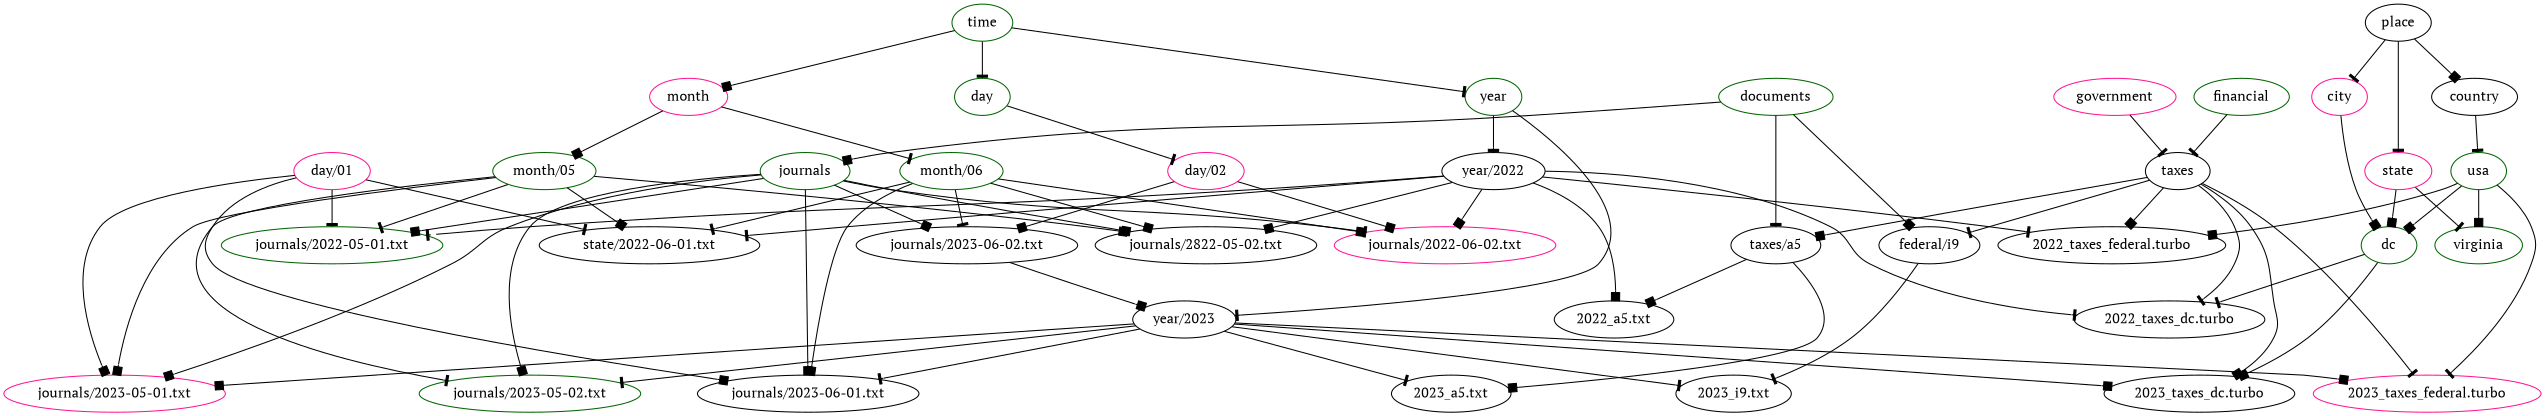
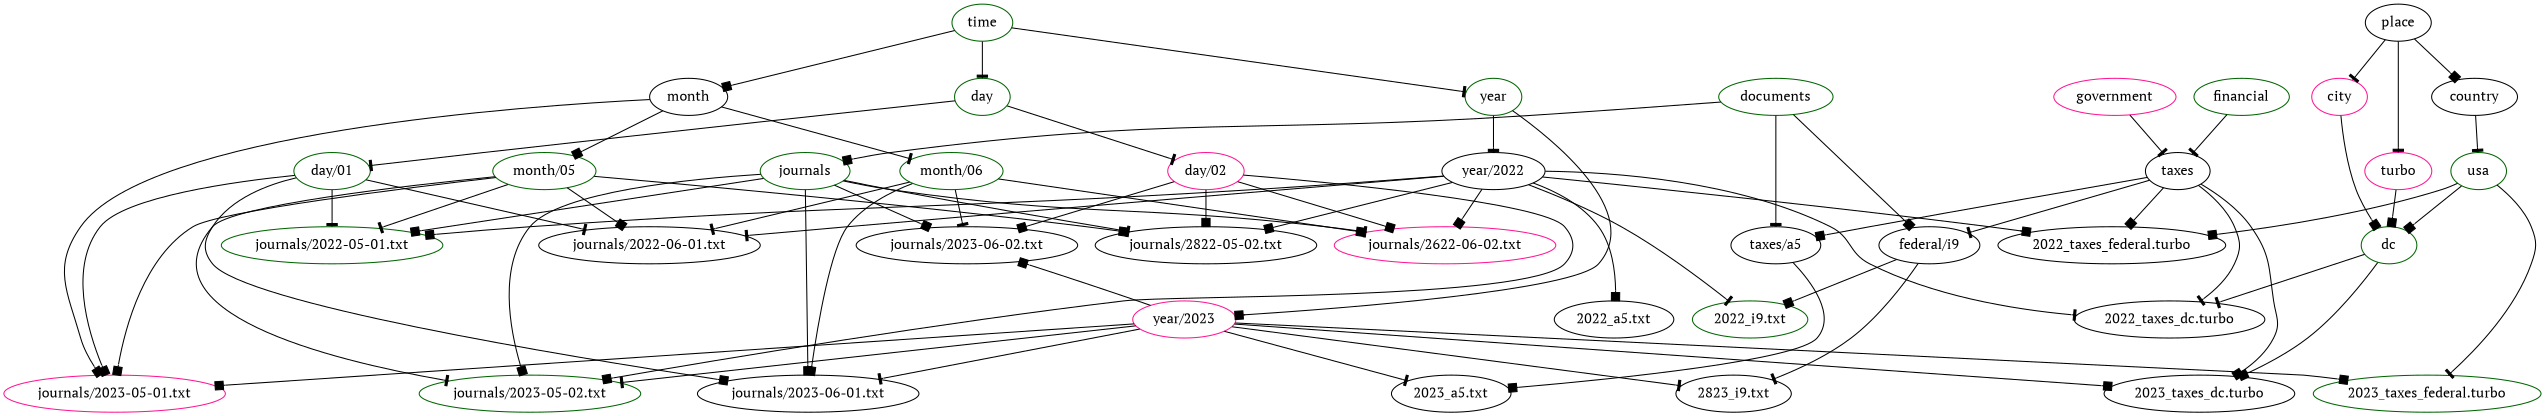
  strict digraph {
    fontname="PT Serif"
    node [color=black fontname="PT Serif"]
    edge [arrowhead=box fontname="PT Serif"]
    journals [color=darkgreen]
    "journals/2023-05-01.txt" [color=deeppink]
    "journals/2023-05-02.txt" [color=darkgreen]
    "journals/2023-06-01.txt"
    "journals/2023-06-02.txt"
    "journals/2022-05-01.txt" [color=darkgreen]
    n7 [label="journals/2822-05-02.txt"]
-   "journals/2022-06-02.txt" [color=deeppink]
+   "journals/2022-06-02.txt" [color=deeppink label="journals/2622-06-02.txt"]
    year [color=darkgreen]
-   "year/2023"
+   "year/2023" [color=deeppink]
    "year/2022"
-   "2023_i9.txt"
+   "2023_i9.txt" [label="2823_i9.txt"]
    "2023_a5.txt"
    "2023_taxes_dc.turbo"
-   "2023_taxes_federal.turbo" [color=deeppink]
-   "journals/2022-06-01.txt" [label="state/2022-06-01.txt"]
+   "2023_taxes_federal.turbo" [color=darkgreen]
+   "journals/2022-06-01.txt"
+   "2022_i9.txt" [color=darkgreen]
    "2022_a5.txt"
    "2022_taxes_dc.turbo"
    "2022_taxes_federal.turbo"
-   month [color=deeppink]
+   month
    "month/05" [color=darkgreen]
    "month/06" [color=darkgreen]
    day [color=darkgreen]
-   "day/01" [color=deeppink]
+   "day/01" [color=darkgreen]
    "day/02" [color=deeppink]
    documents [color=darkgreen]
    n28 [label="federal/i9"]
    "taxes/a5"
    taxes
    dc [color=darkgreen]
    usa [color=darkgreen]
-   virginia [color=darkgreen]
    city [color=deeppink]
-   state [color=deeppink]
+   state [color=deeppink label=turbo]
    country
    place
    government [color=deeppink]
    financial [color=darkgreen]
    time [color=darkgreen]
-   journals -> "journals/2023-05-01.txt"
+   month -> "journals/2023-05-01.txt"
    journals -> "journals/2023-05-02.txt"
    journals -> "journals/2023-06-01.txt"
    journals -> "journals/2023-06-02.txt"
    journals -> "journals/2022-05-01.txt"
-   journals -> n7
+   journals -> n7 [arrowhead=tee]
    journals -> "journals/2022-06-02.txt" [arrowhead=tee]
-   year -> "year/2023" [arrowhead=tee]
+   year -> "year/2023"
    year -> "year/2022" [arrowhead=tee]
    "year/2023" -> "journals/2023-05-01.txt"
    "year/2023" -> "journals/2023-05-02.txt" [arrowhead=tee]
    "year/2023" -> "journals/2023-06-01.txt" [arrowhead=tee]
-   "journals/2023-06-02.txt" -> "year/2023"
+   "year/2023" -> "journals/2023-06-02.txt"
    "year/2023" -> "2023_i9.txt" [arrowhead=tee]
    "year/2023" -> "2023_a5.txt" [arrowhead=tee]
    "year/2023" -> "2023_taxes_dc.turbo"
    "year/2023" -> "2023_taxes_federal.turbo"
-   "year/2022" -> "journals/2022-05-01.txt" [arrowhead=tee]
+   "year/2022" -> "journals/2022-05-01.txt"
    "year/2022" -> n7
    "year/2022" -> "journals/2022-06-02.txt"
    "year/2022" -> "journals/2022-06-01.txt" [arrowhead=tee]
+   "year/2022" -> "2022_i9.txt" [arrowhead=tee]
    "year/2022" -> "2022_a5.txt"
    "year/2022" -> "2022_taxes_dc.turbo" [arrowhead=tee]
-   "year/2022" -> "2022_taxes_federal.turbo" [arrowhead=tee]
+   "year/2022" -> "2022_taxes_federal.turbo"
    month -> "month/05"
    month -> "month/06" [arrowhead=tee]
    "month/05" -> "journals/2023-05-01.txt"
    "month/05" -> "journals/2023-05-02.txt" [arrowhead=tee]
    "month/05" -> "journals/2022-05-01.txt" [arrowhead=tee]
    "month/05" -> n7
    "month/05" -> "journals/2022-06-01.txt"
    "month/06" -> "journals/2023-06-01.txt"
    "month/06" -> "journals/2023-06-02.txt" [arrowhead=tee]
    "month/06" -> "journals/2022-06-02.txt"
    "month/06" -> "journals/2022-06-01.txt" [arrowhead=tee]
+   day -> "day/01" [arrowhead=tee]
    day -> "day/02" [arrowhead=tee]
    "day/01" -> "journals/2023-05-01.txt"
    "day/01" -> "journals/2023-06-01.txt"
    "day/01" -> "journals/2022-05-01.txt" [arrowhead=tee]
    "day/01" -> "journals/2022-06-01.txt" [arrowhead=tee]
+   "day/02" -> "journals/2023-05-02.txt"
    "day/02" -> "journals/2023-06-02.txt"
-   "month/06" -> n7
+   "day/02" -> n7
    "day/02" -> "journals/2022-06-02.txt"
    documents -> journals
    documents -> n28
    documents -> "taxes/a5" [arrowhead=tee]
    n28 -> "2023_i9.txt" [arrowhead=tee]
+   n28 -> "2022_i9.txt"
    "taxes/a5" -> "2023_a5.txt"
-   "taxes/a5" -> "2022_a5.txt"
    taxes -> "2023_taxes_dc.turbo"
-   taxes -> "2023_taxes_federal.turbo" [arrowhead=tee]
    taxes -> "2022_taxes_dc.turbo" [arrowhead=tee]
    taxes -> "2022_taxes_federal.turbo"
    taxes -> n28 [arrowhead=tee]
    taxes -> "taxes/a5"
    dc -> "2023_taxes_dc.turbo"
    dc -> "2022_taxes_dc.turbo" [arrowhead=tee]
    usa -> "2023_taxes_federal.turbo" [arrowhead=tee]
    usa -> "2022_taxes_federal.turbo"
    usa -> dc
-   usa -> virginia
    city -> dc
    state -> dc
-   state -> virginia [arrowhead=tee]
    country -> usa [arrowhead=tee]
    place -> city [arrowhead=tee]
    place -> state [arrowhead=tee]
    place -> country
    government -> taxes [arrowhead=tee]
    financial -> taxes [arrowhead=tee]
    time -> year [arrowhead=tee]
    time -> month
    time -> day [arrowhead=tee]
  }
